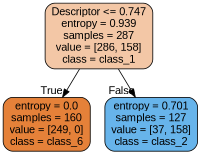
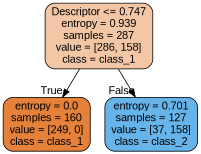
  digraph {
    fontname="Liberation Sans"
    node [color=black fontname="Liberation Sans" shape=box style="filled, rounded"]
    edge [fontname="Liberation Sans" labeldistance=2.5]
    n1 [fillcolor="#f3c7a6" label="Descriptor <= 0.747\nentropy = 0.939\nsamples = 287\nvalue = [286, 158]\nclass = class_1"]
-   n2 [fillcolor="#e58139" label="entropy = 0.0\nsamples = 160\nvalue = [249, 0]\nclass = class_6"]
+   n2 [fillcolor="#e58139" label="entropy = 0.0\nsamples = 160\nvalue = [249, 0]\nclass = class_1"]
    n3 [fillcolor="#67b4eb" label="entropy = 0.701\nsamples = 127\nvalue = [37, 158]\nclass = class_2"]
    n1 -> n2 [headlabel=True labelangle=45]
    n1 -> n3 [headlabel=False labelangle=-45]
  }
